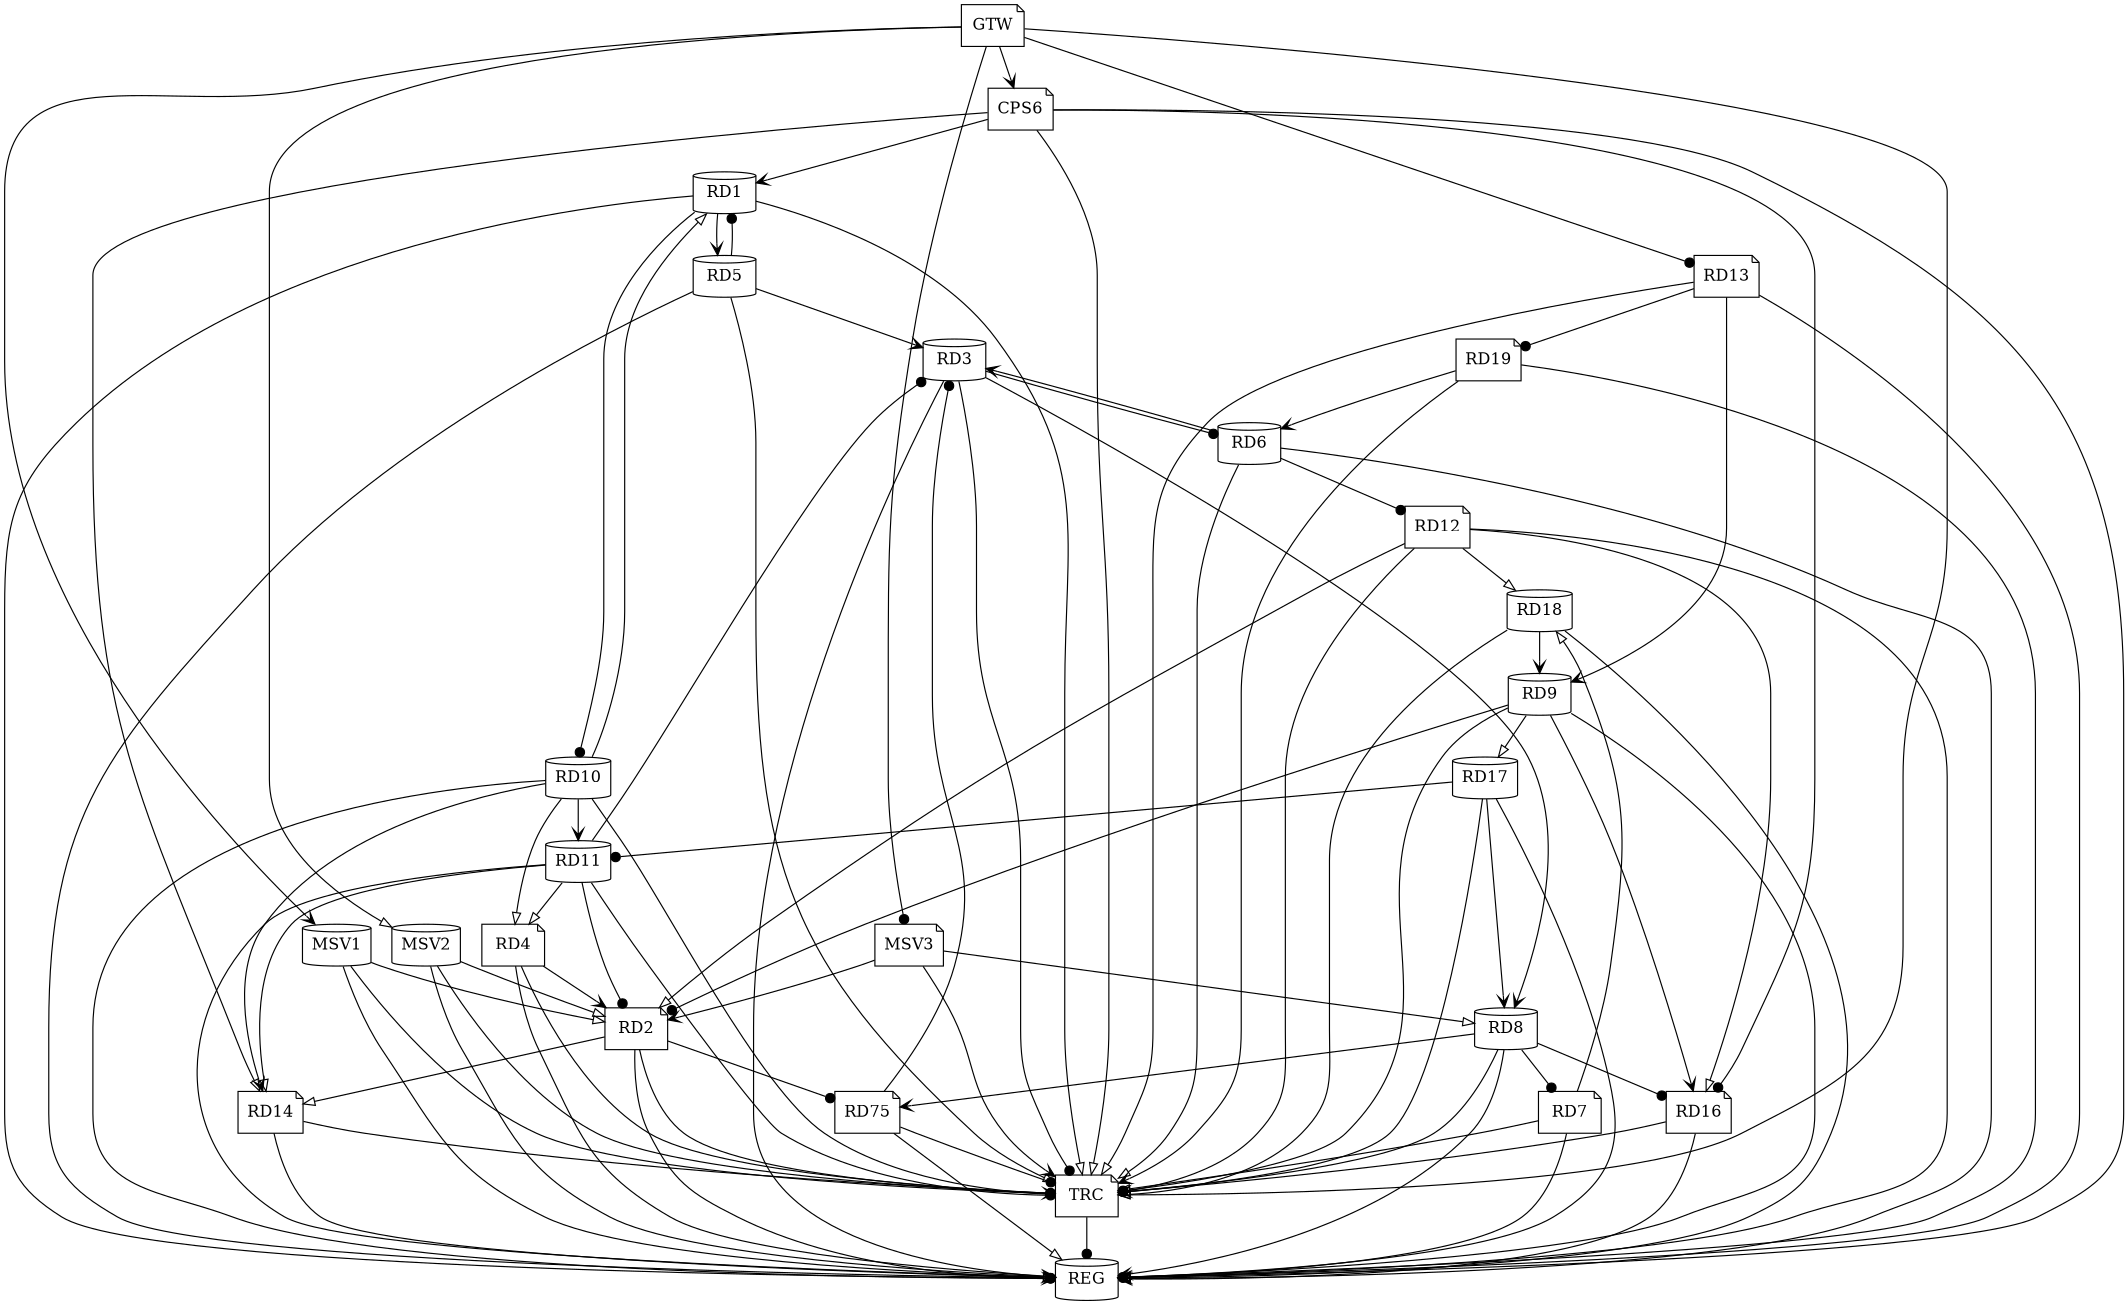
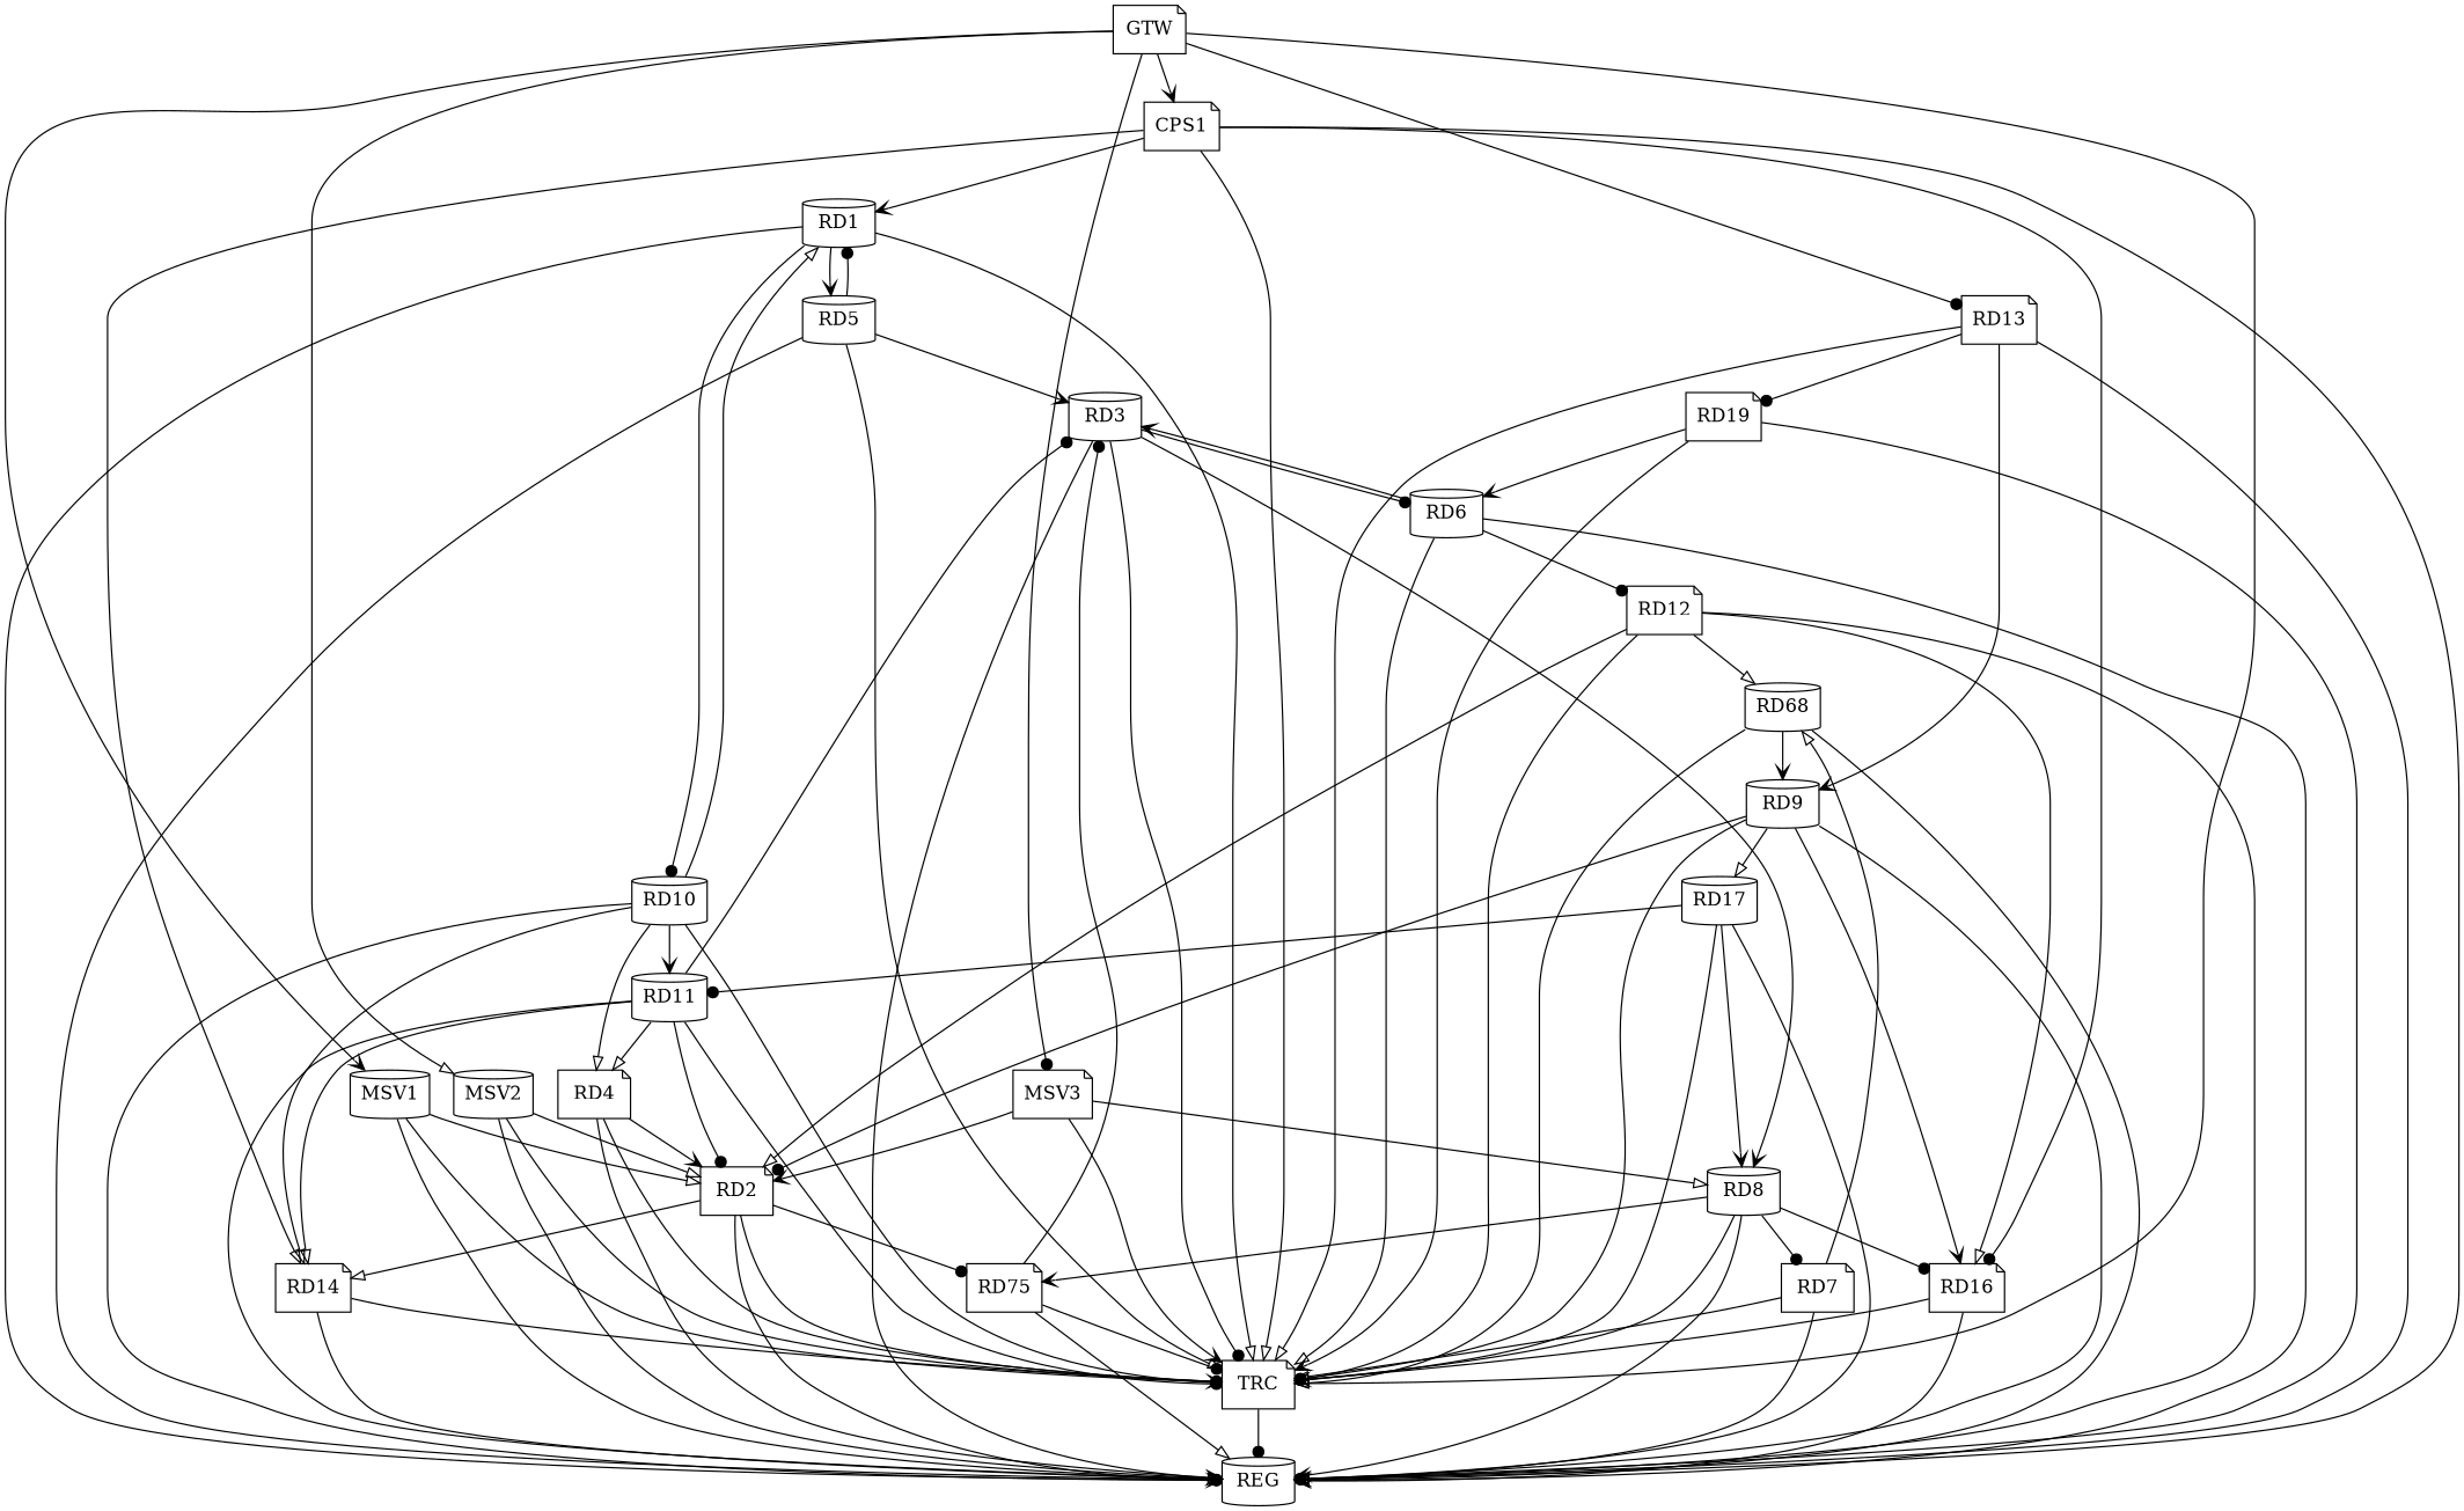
  strict digraph {
    node [shape=cylinder]
    edge [arrowhead=dot]
    n1 [label=RD1]
    n2 [label=RD5]
    n3 [label=RD10]
    n4 [label=REG]
    n5 [label=TRC shape=note]
    n6 [label=RD3]
    n7 [label=RD14 shape=note]
    n8 [label=RD4 shape=note]
    n9 [label=RD11]
    n10 [label=RD2 shape=note]
    n11 [label=RD75 shape=note]
    n12 [label=RD6]
    n13 [label=RD8]
    n14 [label=RD12 shape=note]
    n15 [label=RD7 shape=note]
    n16 [label=RD16 shape=note]
-   n17 [label=RD18]
+   n17 [label=RD68]
    n18 [label=RD9]
    n19 [label=RD17]
    n20 [label=RD13 shape=note]
    n21 [label=RD19 shape=note]
-   n22 [label=CPS6 shape=note]
+   n22 [label=CPS1 shape=note]
    n23 [label=GTW shape=note]
    n24 [label=MSV1]
    n25 [label=MSV2]
    n26 [label=MSV3 shape=note]
    n1 -> n2 [arrowhead=vee]
    n1 -> n3
    n1 -> n4
    n1 -> n5 [arrowhead=onormal]
    n2 -> n1
    n2 -> n4
    n2 -> n5 [arrowhead=onormal]
    n2 -> n6 [arrowhead=vee]
    n3 -> n1 [arrowhead=onormal]
    n3 -> n4
    n3 -> n5
-   n3 -> n7 [arrowhead=vee]
+   n3 -> n7 [arrowhead=onormal]
    n3 -> n8 [arrowhead=onormal]
    n3 -> n9 [arrowhead=vee]
    n5 -> n4
    n6 -> n4 [arrowhead=onormal]
    n6 -> n5
    n6 -> n12
    n6 -> n13 [arrowhead=vee]
    n7 -> n4 [arrowhead=onormal]
    n7 -> n5
    n8 -> n4 [arrowhead=vee]
    n8 -> n5
    n8 -> n10 [arrowhead=vee]
    n9 -> n4 [arrowhead=onormal]
    n9 -> n5
    n9 -> n6
    n9 -> n7 [arrowhead=onormal]
    n9 -> n8 [arrowhead=onormal]
    n9 -> n10
    n10 -> n4 [arrowhead=vee]
    n10 -> n5 [arrowhead=vee]
    n10 -> n7 [arrowhead=onormal]
    n10 -> n11
    n11 -> n4 [arrowhead=onormal]
    n11 -> n5
    n11 -> n6
    n12 -> n4 [arrowhead=onormal]
    n12 -> n5 [arrowhead=onormal]
    n12 -> n6 [arrowhead=vee]
    n12 -> n14
    n13 -> n4 [arrowhead=vee]
    n13 -> n5
    n13 -> n11 [arrowhead=vee]
    n13 -> n15
    n13 -> n16
    n14 -> n4 [arrowhead=onormal]
    n14 -> n5
    n14 -> n10 [arrowhead=onormal]
    n14 -> n16 [arrowhead=onormal]
    n14 -> n17 [arrowhead=onormal]
    n15 -> n4 [arrowhead=onormal]
    n15 -> n5 [arrowhead=onormal]
    n15 -> n17 [arrowhead=onormal]
    n16 -> n4 [arrowhead=vee]
    n16 -> n5 [arrowhead=onormal]
    n17 -> n4 [arrowhead=vee]
    n17 -> n5 [arrowhead=onormal]
    n17 -> n18 [arrowhead=vee]
    n18 -> n4
    n18 -> n5
    n18 -> n10
    n18 -> n16 [arrowhead=vee]
    n18 -> n19 [arrowhead=onormal]
    n19 -> n4 [arrowhead=onormal]
    n19 -> n5 [arrowhead=vee]
    n19 -> n9
    n19 -> n13 [arrowhead=vee]
    n20 -> n4 [arrowhead=vee]
    n20 -> n5 [arrowhead=onormal]
    n20 -> n18 [arrowhead=vee]
    n20 -> n21
    n21 -> n4 [arrowhead=vee]
    n21 -> n5 [arrowhead=vee]
    n21 -> n12 [arrowhead=vee]
    n22 -> n1 [arrowhead=vee]
    n22 -> n4
    n22 -> n5 [arrowhead=onormal]
    n22 -> n7 [arrowhead=onormal]
    n22 -> n16
    n23 -> n5 [arrowhead=onormal]
    n23 -> n20
    n23 -> n22 [arrowhead=vee]
    n23 -> n24 [arrowhead=vee]
    n23 -> n25 [arrowhead=onormal]
    n23 -> n26
    n24 -> n4 [arrowhead=onormal]
    n24 -> n5
    n24 -> n10 [arrowhead=onormal]
    n25 -> n4 [arrowhead=vee]
    n25 -> n5
    n25 -> n10 [arrowhead=onormal]
    n26 -> n5 [arrowhead=vee]
    n26 -> n10 [arrowhead=vee]
    n26 -> n13 [arrowhead=onormal]
  }
